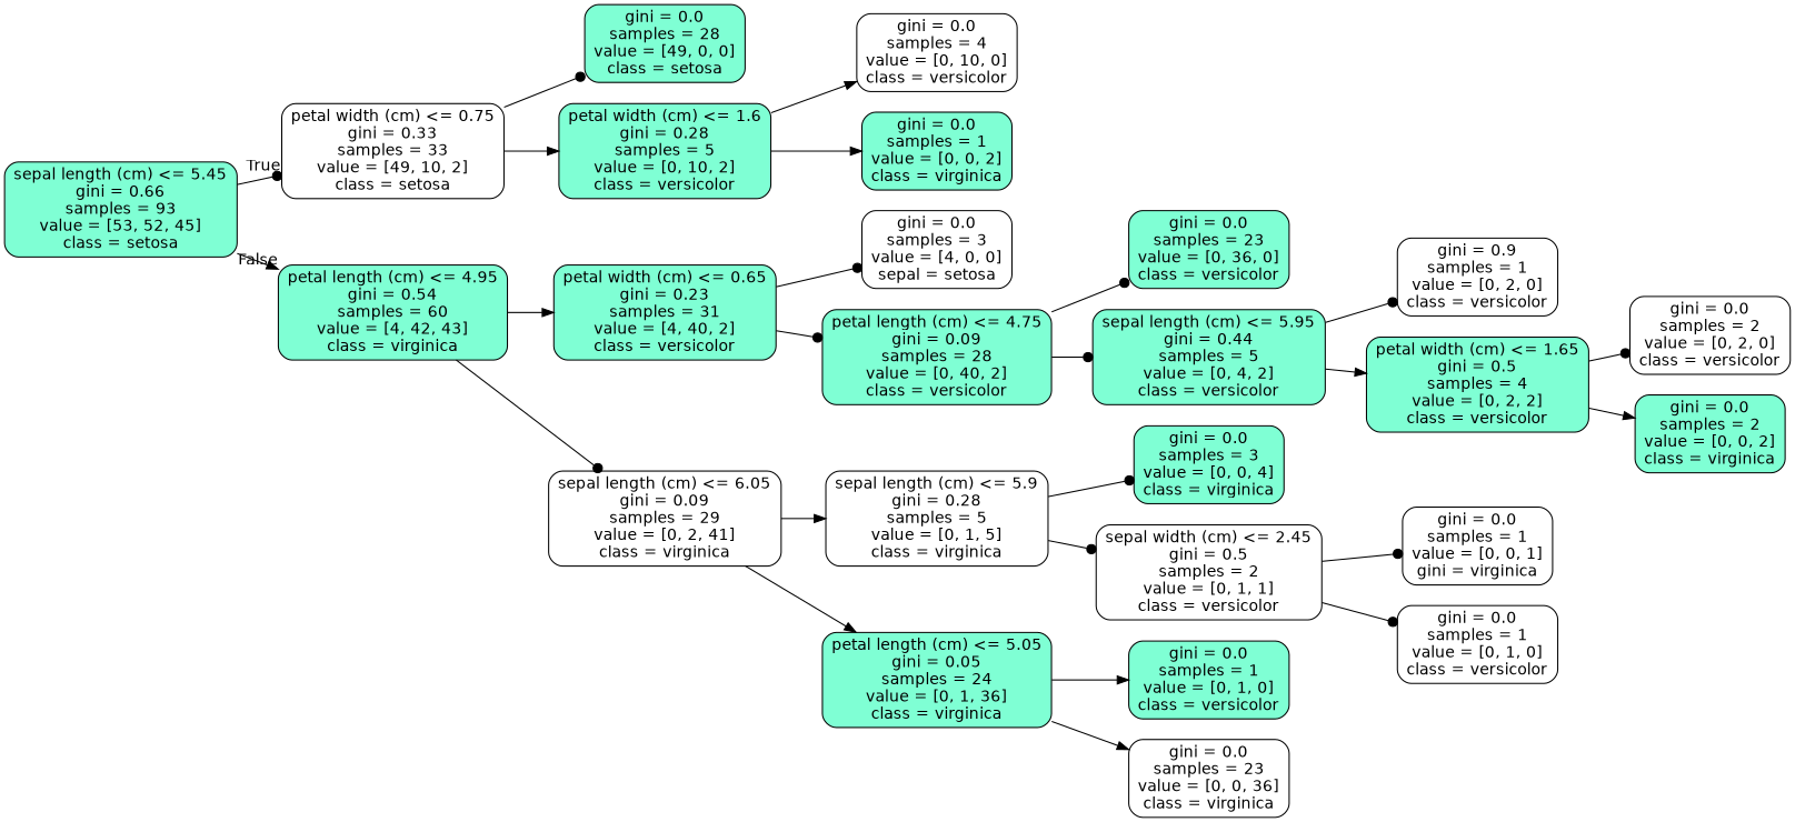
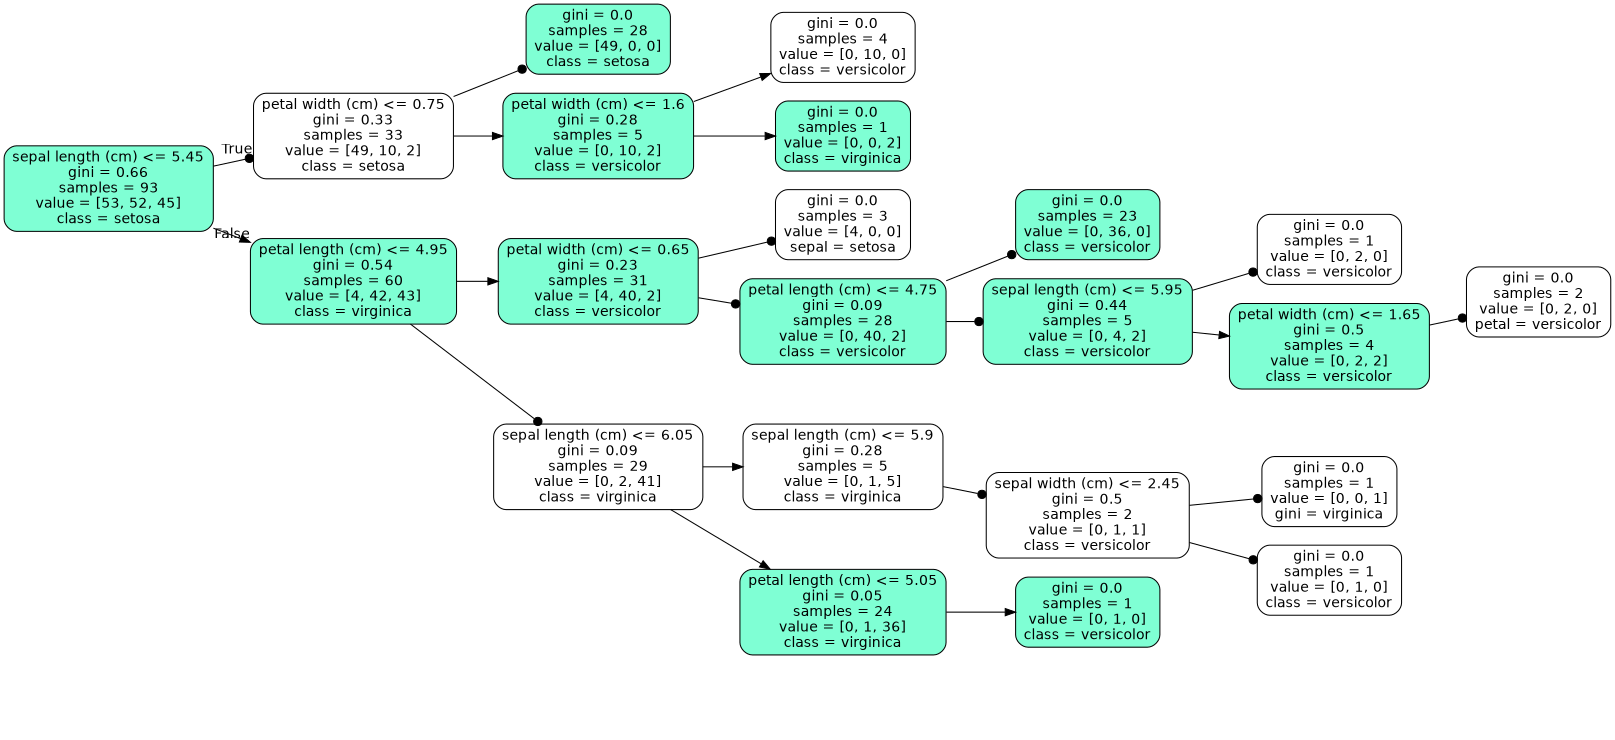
  digraph {
    rankdir=LR
    node [color=black fillcolor=aquamarine fontname=helvetica shape=box style="filled, rounded"]
    edge [arrowhead=dot fontname=helvetica]
    n1 [label="sepal length (cm) <= 5.45\ngini = 0.66\nsamples = 93\nvalue = [53, 52, 45]\nclass = setosa"]
    n2 [fillcolor=white label="petal width (cm) <= 0.75\ngini = 0.33\nsamples = 33\nvalue = [49, 10, 2]\nclass = setosa"]
    n3 [label="petal length (cm) <= 4.95\ngini = 0.54\nsamples = 60\nvalue = [4, 42, 43]\nclass = virginica"]
    n4 [label="gini = 0.0\nsamples = 28\nvalue = [49, 0, 0]\nclass = setosa"]
    n5 [label="petal width (cm) <= 1.6\ngini = 0.28\nsamples = 5\nvalue = [0, 10, 2]\nclass = versicolor"]
    n6 [label="petal width (cm) <= 0.65\ngini = 0.23\nsamples = 31\nvalue = [4, 40, 2]\nclass = versicolor"]
    n7 [fillcolor=white label="sepal length (cm) <= 6.05\ngini = 0.09\nsamples = 29\nvalue = [0, 2, 41]\nclass = virginica"]
    n8 [fillcolor=white label="gini = 0.0\nsamples = 4\nvalue = [0, 10, 0]\nclass = versicolor"]
    n9 [label="gini = 0.0\nsamples = 1\nvalue = [0, 0, 2]\nclass = virginica"]
    n10 [fillcolor=white label="gini = 0.0\nsamples = 3\nvalue = [4, 0, 0]\nsepal = setosa"]
    n11 [label="petal length (cm) <= 4.75\ngini = 0.09\nsamples = 28\nvalue = [0, 40, 2]\nclass = versicolor"]
    n12 [fillcolor=white label="sepal length (cm) <= 5.9\ngini = 0.28\nsamples = 5\nvalue = [0, 1, 5]\nclass = virginica"]
    n13 [label="petal length (cm) <= 5.05\ngini = 0.05\nsamples = 24\nvalue = [0, 1, 36]\nclass = virginica"]
    n14 [label="gini = 0.0\nsamples = 23\nvalue = [0, 36, 0]\nclass = versicolor"]
    n15 [label="sepal length (cm) <= 5.95\ngini = 0.44\nsamples = 5\nvalue = [0, 4, 2]\nclass = versicolor"]
-   n16 [fillcolor=white label="gini = 0.9\nsamples = 1\nvalue = [0, 2, 0]\nclass = versicolor"]
+   n16 [fillcolor=white label="gini = 0.0\nsamples = 1\nvalue = [0, 2, 0]\nclass = versicolor"]
    n17 [label="petal width (cm) <= 1.65\ngini = 0.5\nsamples = 4\nvalue = [0, 2, 2]\nclass = versicolor"]
-   n18 [fillcolor=white label="gini = 0.0\nsamples = 2\nvalue = [0, 2, 0]\nclass = versicolor"]
-   n19 [label="gini = 0.0\nsamples = 2\nvalue = [0, 0, 2]\nclass = virginica"]
-   n20 [label="gini = 0.0\nsamples = 3\nvalue = [0, 0, 4]\nclass = virginica"]
+   n18 [fillcolor=white label="gini = 0.0\nsamples = 2\nvalue = [0, 2, 0]\npetal = versicolor"]
    n21 [fillcolor=white label="sepal width (cm) <= 2.45\ngini = 0.5\nsamples = 2\nvalue = [0, 1, 1]\nclass = versicolor"]
    n22 [label="gini = 0.0\nsamples = 1\nvalue = [0, 1, 0]\nclass = versicolor"]
-   n23 [fillcolor=white label="gini = 0.0\nsamples = 23\nvalue = [0, 0, 36]\nclass = virginica"]
    n24 [fillcolor=white label="gini = 0.0\nsamples = 1\nvalue = [0, 0, 1]\ngini = virginica"]
    n25 [fillcolor=white label="gini = 0.0\nsamples = 1\nvalue = [0, 1, 0]\nclass = versicolor"]
    n1 -> n2 [headlabel=True labelangle=45 labeldistance=2.5]
    n1 -> n3 [arrowhead=normal headlabel=False labelangle=-45 labeldistance=2.5]
    n2 -> n4
    n2 -> n5 [arrowhead=normal]
    n3 -> n6 [arrowhead=normal]
    n3 -> n7
    n5 -> n8 [arrowhead=normal]
    n5 -> n9 [arrowhead=normal]
    n6 -> n10
    n6 -> n11
    n7 -> n12 [arrowhead=normal]
    n7 -> n13 [arrowhead=normal]
    n11 -> n14
    n11 -> n15
-   n12 -> n20
    n12 -> n21
    n13 -> n22 [arrowhead=normal]
-   n13 -> n23 [arrowhead=normal]
    n15 -> n16
    n15 -> n17 [arrowhead=normal]
    n17 -> n18
-   n17 -> n19 [arrowhead=normal]
    n21 -> n24
    n21 -> n25
  }
